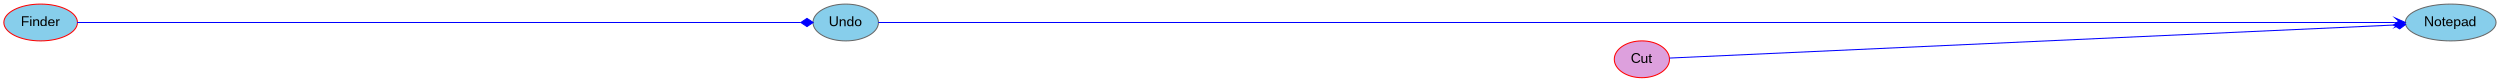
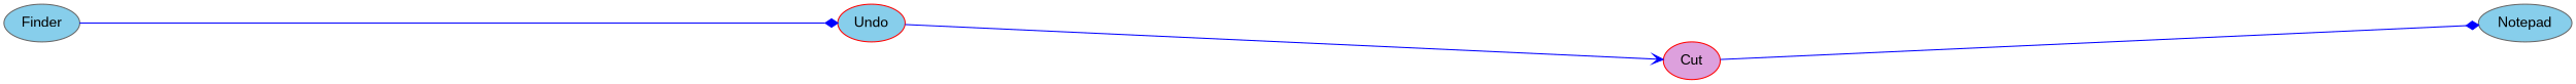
  digraph {
    compound=true
    fontname="Liberation Sans"
    nodesep=0.5
    rankdir=LR
    ranksep=10
    node [color=gray40 fillcolor=skyblue fontname="Liberation Sans" style=filled]
    edge [arrowhead=diamond color=blue fontname="Liberation Sans"]
-   Undo
-   Finder [color=red]
+   Undo [color=red]
+   Finder
    Notepad
    Cut [color=red fillcolor=plum]
-   Undo -> Notepad [arrowhead=vee]
+   Undo -> Cut [arrowhead=vee]
    Finder -> Undo
    Cut -> Notepad
  }
